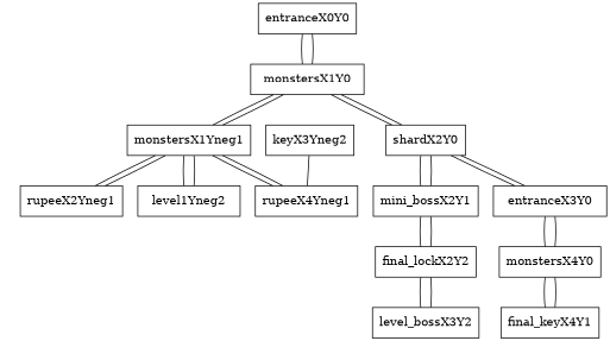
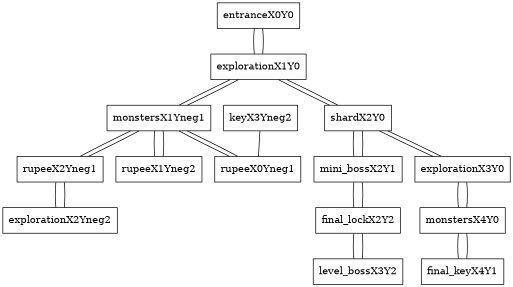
  graph {
    node [shape=box]
    entranceX0Y0
-   monstersX1Y0
+   monstersX1Y0 [label=explorationX1Y0]
    monstersX1Yneg1
    n4 [label=shardX2Y0]
-   rupeeX0Yneg1 [label=rupeeX4Yneg1]
+   rupeeX0Yneg1
    rupeeX2Yneg1
-   rupeeX1Yneg2 [label=level1Yneg2]
+   rupeeX1Yneg2
    mini_bossX2Y1
-   explorationX3Y0 [label=entranceX3Y0]
+   explorationX3Y0
+   explorationX2Yneg2
    keyX3Yneg2
    final_lockX2Y2
    monstersX4Y0
    level_bossX3Y2
    final_keyX4Y1
    entranceX0Y0 -- monstersX1Y0
    monstersX1Y0 -- entranceX0Y0
    monstersX1Y0 -- monstersX1Yneg1
    monstersX1Y0 -- n4
    monstersX1Yneg1 -- monstersX1Y0
    monstersX1Yneg1 -- rupeeX0Yneg1
    monstersX1Yneg1 -- rupeeX2Yneg1
    monstersX1Yneg1 -- rupeeX1Yneg2
    n4 -- monstersX1Y0
    n4 -- mini_bossX2Y1
    n4 -- explorationX3Y0
    rupeeX0Yneg1 -- monstersX1Yneg1
    rupeeX2Yneg1 -- monstersX1Yneg1
+   rupeeX2Yneg1 -- explorationX2Yneg2
    rupeeX1Yneg2 -- monstersX1Yneg1
    mini_bossX2Y1 -- n4
    mini_bossX2Y1 -- final_lockX2Y2
    explorationX3Y0 -- n4
    explorationX3Y0 -- monstersX4Y0
+   explorationX2Yneg2 -- rupeeX2Yneg1
    keyX3Yneg2 -- rupeeX0Yneg1
    final_lockX2Y2 -- mini_bossX2Y1
    final_lockX2Y2 -- level_bossX3Y2
    monstersX4Y0 -- explorationX3Y0
    monstersX4Y0 -- final_keyX4Y1
    level_bossX3Y2 -- final_lockX2Y2
    final_keyX4Y1 -- monstersX4Y0
  }
